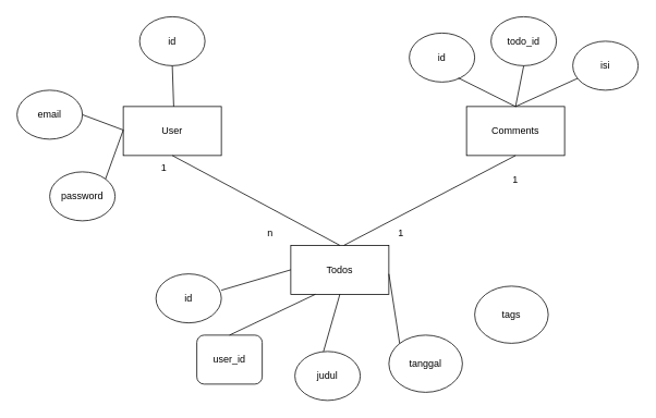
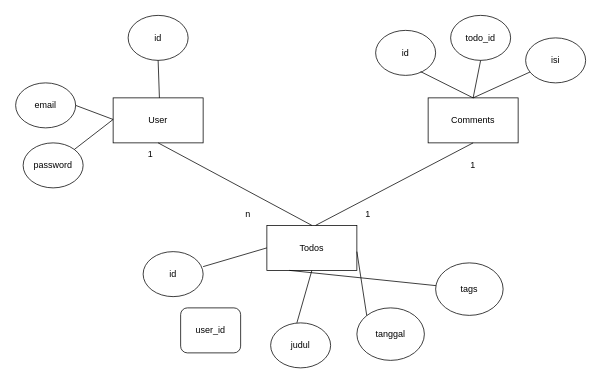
  <mxCell id="0" />
  <mxCell id="1" parent="0" />
  <mxCell id="2" value="User" style="rounded=0;whiteSpace=wrap;html=1;" vertex="1" parent="1"><mxGeometry x="150" y="130" width="120" height="60" as="geometry" /></mxCell>
  <mxCell id="3" value="Todos" style="rounded=0;whiteSpace=wrap;html=1;" vertex="1" parent="1"><mxGeometry x="355" y="300" width="120" height="60" as="geometry" /></mxCell>
  <mxCell id="4" value="Comments" style="rounded=0;whiteSpace=wrap;html=1;" vertex="1" parent="1"><mxGeometry x="570" y="130" width="120" height="60" as="geometry" /></mxCell>
  <mxCell id="5" value="email" style="ellipse;whiteSpace=wrap;html=1;" vertex="1" parent="1"><mxGeometry x="20" y="110" width="80" height="60" as="geometry" /></mxCell>
- <mxCell id="6" value="password" style="ellipse;whiteSpace=wrap;html=1;" vertex="1" parent="1"><mxGeometry x="60" y="210" width="80" height="60" as="geometry" /></mxCell>
+ <mxCell id="6" value="password" style="ellipse;whiteSpace=wrap;html=1;" vertex="1" parent="1"><mxGeometry x="30" y="190" width="80" height="60" as="geometry" /></mxCell>
  <mxCell id="7" value="id" style="ellipse;whiteSpace=wrap;html=1;" vertex="1" parent="1"><mxGeometry x="170" width="80" height="60" as="geometry" y="20" /></mxCell>
  <mxCell id="8" value="id" style="ellipse;whiteSpace=wrap;html=1;" vertex="1" parent="1"><mxGeometry x="190" y="335" width="80" height="60" as="geometry" /></mxCell>
  <mxCell id="9" value="judul" style="ellipse;whiteSpace=wrap;html=1;" vertex="1" parent="1"><mxGeometry x="360" y="430" width="80" height="60" as="geometry" /></mxCell>
  <mxCell id="10" value="user_id" style="whiteSpace=wrap;html=1;rounded=1;" vertex="1" parent="1"><mxGeometry x="240" y="410" width="80" height="60" as="geometry" /></mxCell>
  <mxCell id="11" value="tanggal" style="ellipse;whiteSpace=wrap;html=1;" vertex="1" parent="1"><mxGeometry x="475" y="410" width="90" height="70" as="geometry" /></mxCell>
  <mxCell id="12" value="id" style="ellipse;whiteSpace=wrap;html=1;" vertex="1" parent="1"><mxGeometry x="500" y="40" width="80" height="60" as="geometry" /></mxCell>
  <mxCell id="13" value="todo_id" style="ellipse;whiteSpace=wrap;html=1;" vertex="1" parent="1"><mxGeometry x="600" width="80" height="60" as="geometry" y="20" /></mxCell>
  <mxCell id="14" value="isi" style="ellipse;whiteSpace=wrap;html=1;" vertex="1" parent="1"><mxGeometry x="700" y="50" width="80" height="60" as="geometry" /></mxCell>
  <mxCell id="15" value="" style="endArrow=none;html=1;rounded=0;entryX=0.5;entryY=1;entryDx=0;entryDy=0;exitX=0.5;exitY=0;exitDx=0;exitDy=0;" edge="1" parent="1" source="3" target="2"><mxGeometry width="50" height="50" relative="1" as="geometry"><mxPoint x="390" y="300" as="sourcePoint" /><mxPoint x="440" y="250" as="targetPoint" /></mxGeometry></mxCell>
  <mxCell id="16" value="" style="endArrow=none;html=1;rounded=0;entryX=0.5;entryY=1;entryDx=0;entryDy=0;" edge="1" parent="1" target="4"><mxGeometry width="50" height="50" relative="1" as="geometry"><mxPoint x="420" y="300" as="sourcePoint" /><mxPoint x="470" y="250" as="targetPoint" /></mxGeometry></mxCell>
  <mxCell id="17" value="" style="endArrow=none;html=1;rounded=0;entryX=0.5;entryY=0;entryDx=0;entryDy=0;exitX=0.5;exitY=1;exitDx=0;exitDy=0;" edge="1" parent="1" source="7"><mxGeometry width="50" height="50" relative="1" as="geometry"><mxPoint x="130.004" y="81.213" as="sourcePoint" /><mxPoint x="211.72" y="130" as="targetPoint" /></mxGeometry></mxCell>
  <mxCell id="18" value="" style="endArrow=none;html=1;rounded=0;entryX=0.5;entryY=0;entryDx=0;entryDy=0;exitX=1;exitY=0.5;exitDx=0;exitDy=0;" edge="1" parent="1" source="5"><mxGeometry width="50" height="50" relative="1" as="geometry"><mxPoint x="68.284" y="110.003" as="sourcePoint" /><mxPoint x="150" y="158.79" as="targetPoint" /></mxGeometry></mxCell>
  <mxCell id="19" value="" style="endArrow=none;html=1;rounded=0;entryX=0.5;entryY=0;entryDx=0;entryDy=0;exitX=1;exitY=0;exitDx=0;exitDy=0;" edge="1" parent="1" source="6"><mxGeometry width="50" height="50" relative="1" as="geometry"><mxPoint x="68.284" y="110.003" as="sourcePoint" /><mxPoint x="150" y="158.79" as="targetPoint" /></mxGeometry></mxCell>
  <mxCell id="20" value="" style="endArrow=none;html=1;rounded=0;entryX=0.5;entryY=0;entryDx=0;entryDy=0;exitX=0;exitY=0.5;exitDx=0;exitDy=0;" edge="1" parent="1" source="3"><mxGeometry width="50" height="50" relative="1" as="geometry"><mxPoint x="268.28" y="305" as="sourcePoint" /><mxPoint x="270" y="355" as="targetPoint" /></mxGeometry></mxCell>
- <mxCell id="21" value="" style="endArrow=none;html=1;rounded=0;entryX=0.5;entryY=0;entryDx=0;entryDy=0;exitX=0.25;exitY=1;exitDx=0;exitDy=0;" edge="1" parent="1" source="3" target="10"><mxGeometry width="50" height="50" relative="1" as="geometry"><mxPoint x="385" y="385" as="sourcePoint" /><mxPoint x="300" y="410" as="targetPoint" /></mxGeometry></mxCell>
+ <mxCell id="21" value="" style="endArrow=none;html=1;rounded=0;exitX=0.25;exitY=1;exitDx=0;exitDy=0;" edge="1" parent="1" source="3" target="31"><mxGeometry width="50" height="50" relative="1" as="geometry"><mxPoint x="385" y="385" as="sourcePoint" /><mxPoint x="300" y="410" as="targetPoint" /></mxGeometry></mxCell>
  <mxCell id="22" value="" style="endArrow=none;html=1;rounded=0;entryX=0.5;entryY=0;entryDx=0;entryDy=0;exitX=0.5;exitY=1;exitDx=0;exitDy=0;" edge="1" parent="1" source="3"><mxGeometry width="50" height="50" relative="1" as="geometry"><mxPoint x="500" y="380" as="sourcePoint" /><mxPoint x="395" y="430" as="targetPoint" /></mxGeometry></mxCell>
  <mxCell id="23" value="" style="endArrow=none;html=1;rounded=0;entryX=0.5;entryY=0;entryDx=0;entryDy=0;exitX=0;exitY=0;exitDx=0;exitDy=0;" edge="1" parent="1" source="11"><mxGeometry width="50" height="50" relative="1" as="geometry"><mxPoint x="580" y="285" as="sourcePoint" /><mxPoint x="475" y="335" as="targetPoint" /></mxGeometry></mxCell>
  <mxCell id="24" value="" style="endArrow=none;html=1;rounded=0;entryX=0.5;entryY=0;entryDx=0;entryDy=0;exitX=0.5;exitY=0;exitDx=0;exitDy=0;" edge="1" parent="1" source="4"><mxGeometry width="50" height="50" relative="1" as="geometry"><mxPoint x="665" y="45" as="sourcePoint" /><mxPoint x="560" y="95" as="targetPoint" /></mxGeometry></mxCell>
  <mxCell id="25" value="" style="endArrow=none;html=1;rounded=0;entryX=0.5;entryY=0;entryDx=0;entryDy=0;exitX=0.5;exitY=0;exitDx=0;exitDy=0;" edge="1" parent="1" source="4"><mxGeometry width="50" height="50" relative="1" as="geometry"><mxPoint x="710" y="115" as="sourcePoint" /><mxPoint x="640" y="80" as="targetPoint" /></mxGeometry></mxCell>
  <mxCell id="26" value="" style="endArrow=none;html=1;rounded=0;entryX=0.5;entryY=0;entryDx=0;entryDy=0;" edge="1" parent="1" source="14"><mxGeometry width="50" height="50" relative="1" as="geometry"><mxPoint x="700" y="165" as="sourcePoint" /><mxPoint x="630" y="130" as="targetPoint" /></mxGeometry></mxCell>
  <mxCell id="27" value="1" style="text;html=1;strokeColor=none;fillColor=none;align=center;verticalAlign=middle;whiteSpace=wrap;rounded=0;" vertex="1" parent="1"><mxGeometry x="170" y="190" width="60" height="30" as="geometry" /></mxCell>
  <mxCell id="28" value="n" style="text;html=1;strokeColor=none;fillColor=none;align=center;verticalAlign=middle;whiteSpace=wrap;rounded=0;" vertex="1" parent="1"><mxGeometry x="300" y="270" width="60" height="30" as="geometry" /></mxCell>
  <mxCell id="29" value="1" style="text;html=1;strokeColor=none;fillColor=none;align=center;verticalAlign=middle;whiteSpace=wrap;rounded=0;" vertex="1" parent="1"><mxGeometry x="460" y="270" width="60" height="30" as="geometry" /></mxCell>
  <mxCell id="30" value="1" style="text;html=1;strokeColor=none;fillColor=none;align=center;verticalAlign=middle;whiteSpace=wrap;rounded=0;" vertex="1" parent="1"><mxGeometry x="600" y="205" width="60" height="30" as="geometry" /></mxCell>
  <mxCell id="31" value="tags" style="ellipse;whiteSpace=wrap;html=1;" vertex="1" parent="1"><mxGeometry x="580" y="350" width="90" height="70" as="geometry" /></mxCell>
